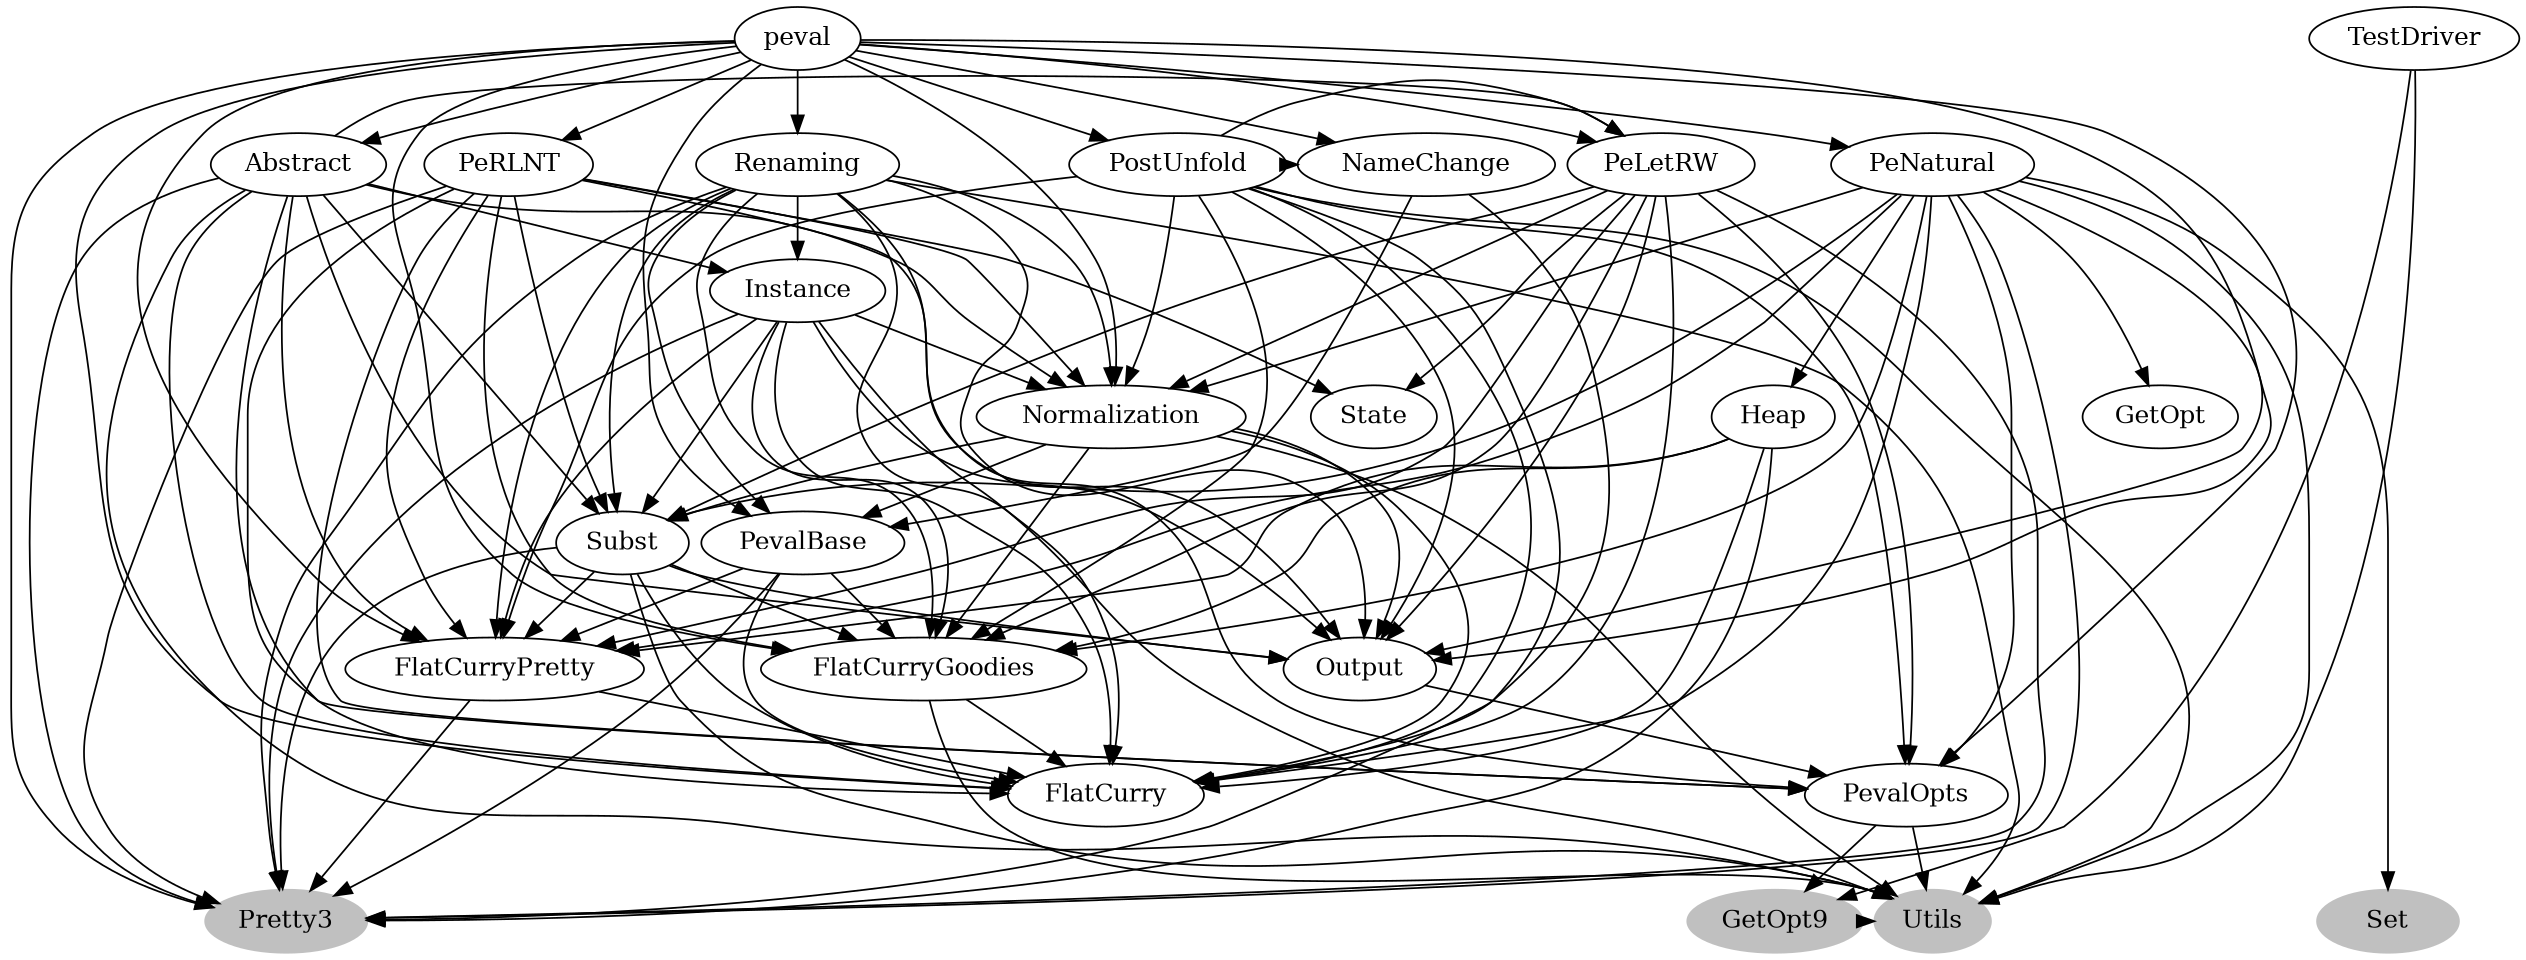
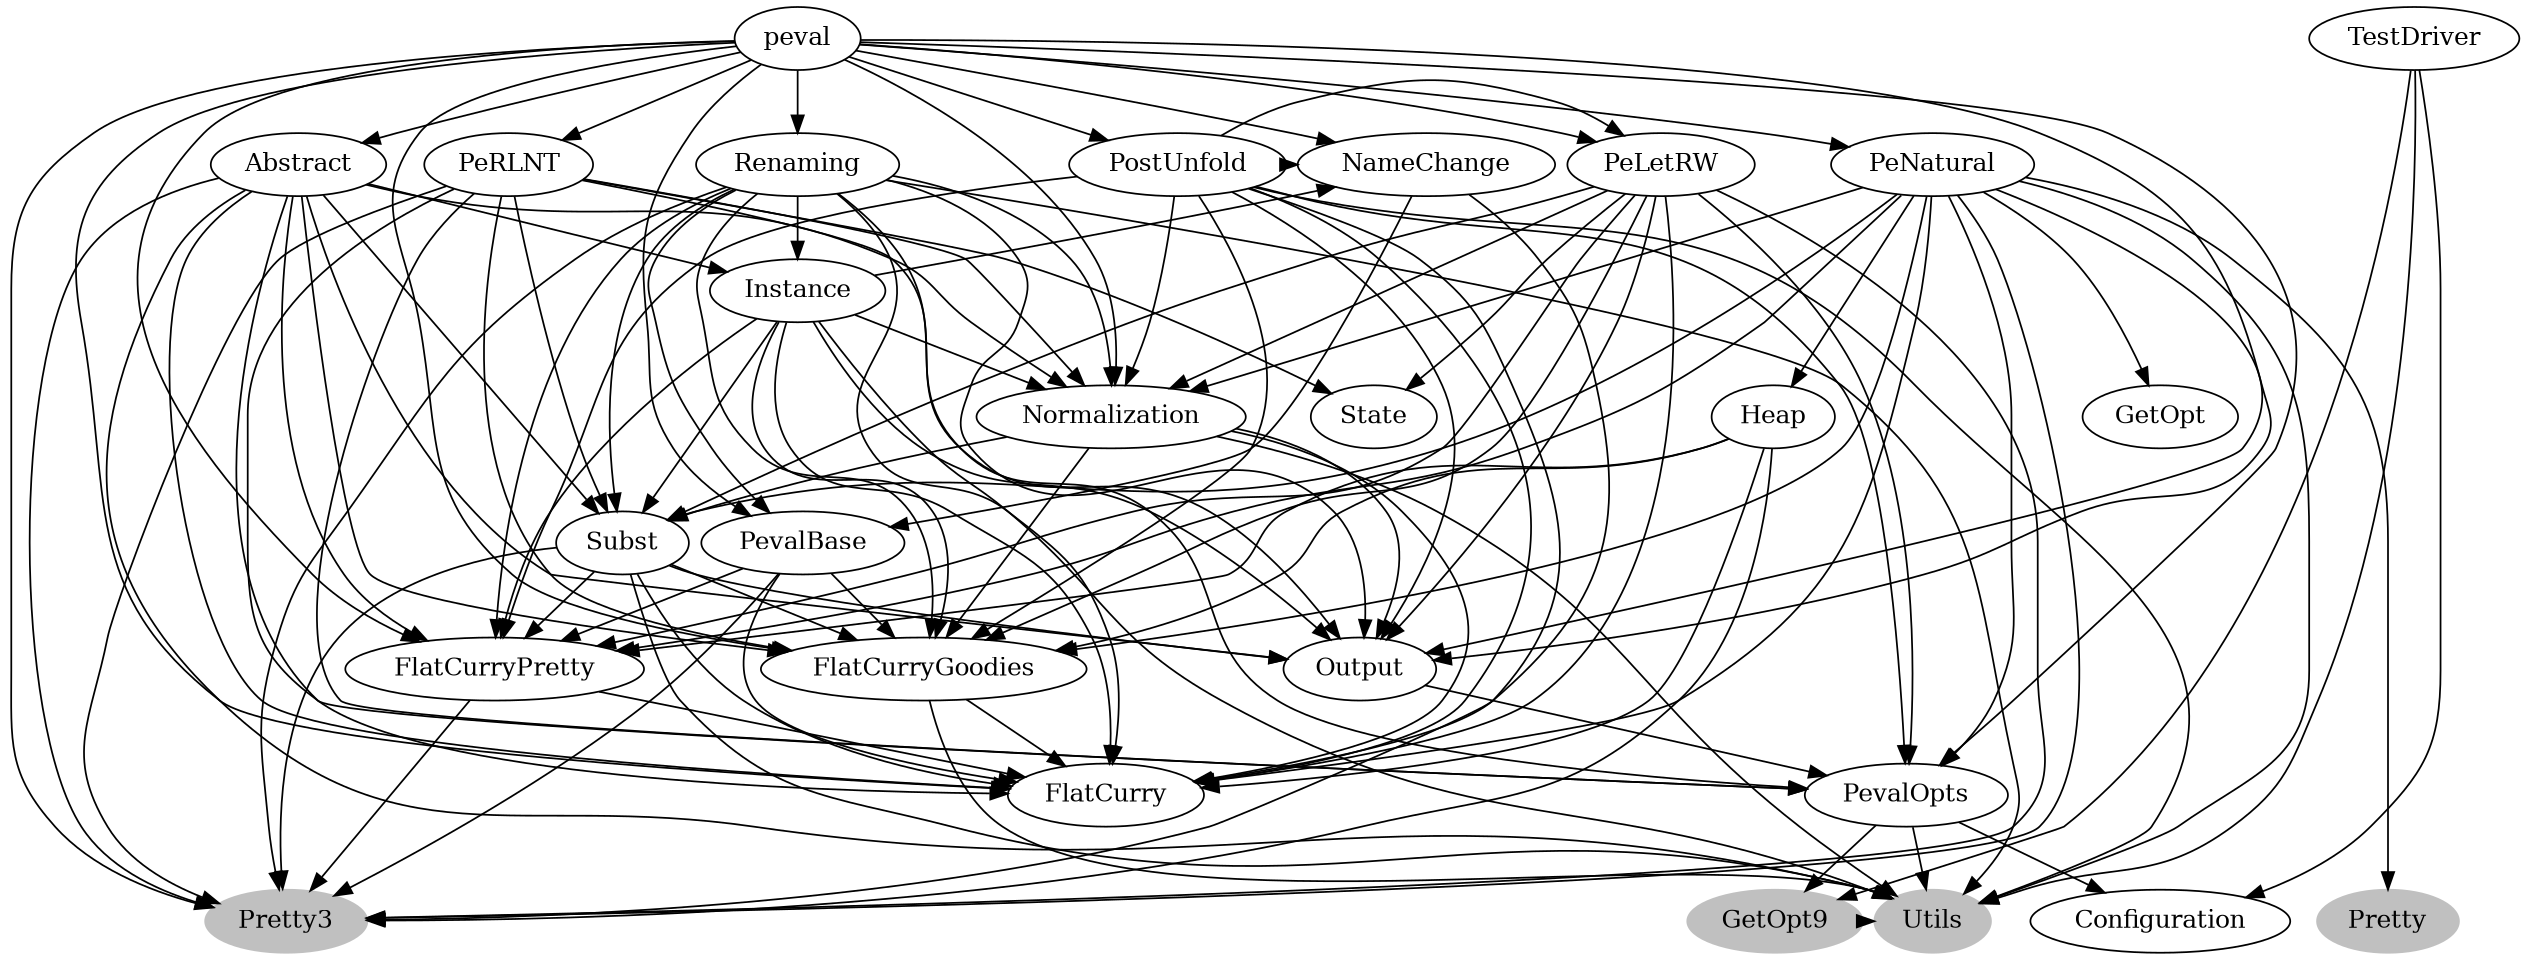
  digraph {
    nodesep=.1
    ranksep=.5
    peval
    TestDriver
    PeLetRW
    PeNatural
    PeRLNT
    Abstract
    Renaming
    PostUnfold
    NameChange
    Heap
    n11 [label=GetOpt]
    State
    n13 [color=gray label=GetOpt9 style=filled]
    n14 [color=gray label=Pretty3 style=filled]
-   Set [color=gray style=filled]
+   Set [color=gray style=filled label=Pretty]
    Utils [color=gray style=filled]
    FlatCurry
    FlatCurryGoodies
    FlatCurryPretty
    Normalization
    Output
    PevalBase
    PevalOpts
+   Configuration
    Subst
    Instance
    subgraph sub_1 {
      rank=same
      peval
      TestDriver
    }
    subgraph sub_2 {
      rank=same
      PeLetRW
      PeNatural
      PeRLNT
      Abstract
      Renaming
      PostUnfold
      NameChange
    }
    subgraph sub_3 {
      rank=same
      Heap
      n11
      State
    }
    subgraph sub_4 {
      rank=same
      n13
      n14
      Set
      Utils
    }
    peval -> PeLetRW
    peval -> PeNatural
    peval -> PeRLNT
    peval -> Abstract
    peval -> Renaming
    peval -> PostUnfold
    peval -> NameChange
    peval -> n14
    peval -> FlatCurry
    peval -> FlatCurryGoodies
    peval -> FlatCurryPretty
    peval -> Normalization
    peval -> Output
    peval -> PevalBase
    peval -> PevalOpts
    TestDriver -> n13
    TestDriver -> Utils
+   TestDriver -> Configuration
    PeLetRW -> State
    PeLetRW -> n14
    PeLetRW -> FlatCurry
    PeLetRW -> FlatCurryGoodies
    PeLetRW -> FlatCurryPretty
    PeLetRW -> Normalization
    PeLetRW -> Output
    PeLetRW -> PevalOpts
    PeLetRW -> Subst
    PeNatural -> Heap
    PeNatural -> n11
    PeNatural -> n14
    PeNatural -> Set
    PeNatural -> Utils
    PeNatural -> FlatCurry
    PeNatural -> FlatCurryGoodies
    PeNatural -> FlatCurryPretty
    PeNatural -> Normalization
    PeNatural -> Output
    PeNatural -> PevalOpts
    PeNatural -> Subst
    PeRLNT -> State
    PeRLNT -> n14
    PeRLNT -> FlatCurry
    PeRLNT -> FlatCurryGoodies
-   PeRLNT -> FlatCurryPretty
    PeRLNT -> Normalization
    PeRLNT -> Output
    PeRLNT -> PevalOpts
    PeRLNT -> Subst
    Abstract -> n14
    Abstract -> Utils
    Abstract -> FlatCurry
-   Abstract -> PeLetRW
+   Abstract -> FlatCurryGoodies
    Abstract -> FlatCurryPretty
    Abstract -> Normalization
    Abstract -> Output
    Abstract -> PevalOpts
    Abstract -> Subst
    Abstract -> Instance
    Renaming -> n14
    Renaming -> Utils
    Renaming -> FlatCurry
    Renaming -> FlatCurryGoodies
    Renaming -> FlatCurryPretty
    Renaming -> Normalization
    Renaming -> Output
    Renaming -> PevalBase
    Renaming -> PevalOpts
    Renaming -> Subst
    Renaming -> Instance
    PostUnfold -> PeLetRW
    PostUnfold -> NameChange
    PostUnfold -> n14
    PostUnfold -> Utils
    PostUnfold -> FlatCurry
    PostUnfold -> FlatCurryGoodies
    PostUnfold -> FlatCurryPretty
    PostUnfold -> Normalization
    PostUnfold -> Output
    PostUnfold -> PevalOpts
    NameChange -> FlatCurry
    NameChange -> PevalBase
    Heap -> n14
    Heap -> FlatCurry
    Heap -> FlatCurryGoodies
    Heap -> FlatCurryPretty
    n13 -> Utils
    FlatCurryGoodies -> Utils
    FlatCurryGoodies -> FlatCurry
    FlatCurryPretty -> n14
    FlatCurryPretty -> FlatCurry
    Normalization -> Utils
    Normalization -> FlatCurry
    Normalization -> FlatCurryGoodies
    Normalization -> Output
-   Normalization -> PevalBase
    Normalization -> Subst
    Output -> PevalOpts
    PevalBase -> n14
    PevalBase -> FlatCurry
    PevalBase -> FlatCurryGoodies
    PevalBase -> FlatCurryPretty
    PevalOpts -> n13
    PevalOpts -> Utils
+   PevalOpts -> Configuration
    Subst -> n14
    Subst -> Utils
    Subst -> FlatCurry
    Subst -> FlatCurryGoodies
    Subst -> FlatCurryPretty
    Subst -> Output
-   Instance -> n14
+   Instance -> NameChange
    Instance -> Utils
    Instance -> FlatCurry
    Instance -> FlatCurryGoodies
    Instance -> FlatCurryPretty
    Instance -> Normalization
    Instance -> Output
    Instance -> Subst
  }
